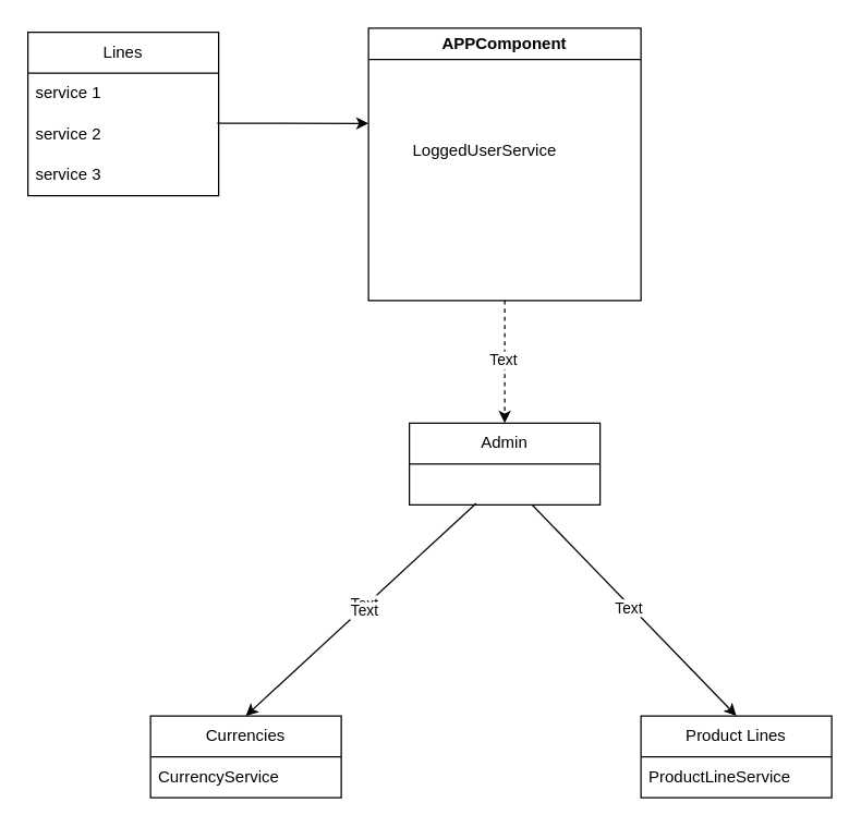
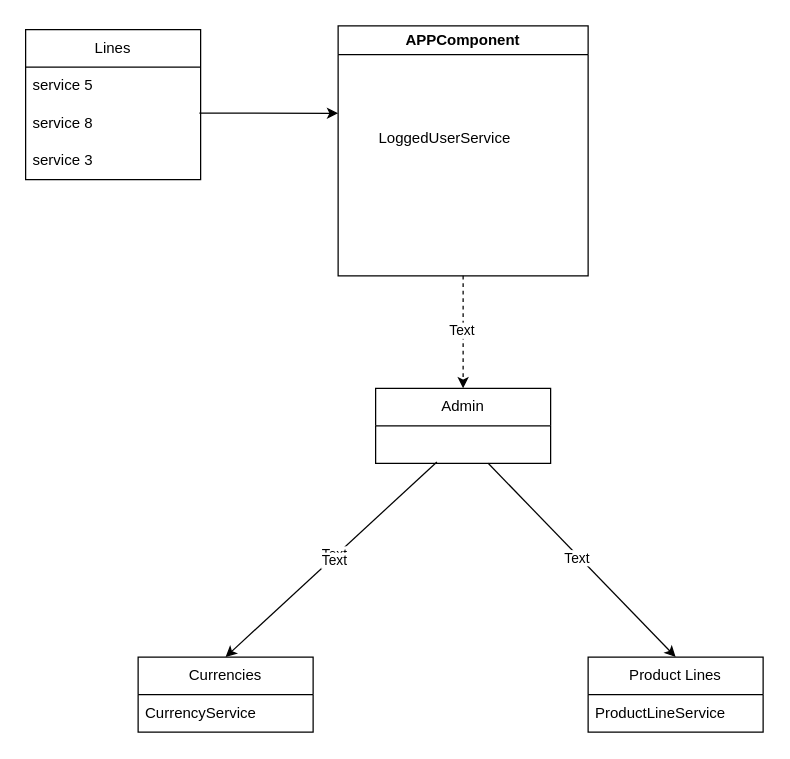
  <mxCell id="0" />
  <mxCell id="1" parent="0" />
  <mxCell id="2" value="APPComponent" style="swimlane;whiteSpace=wrap;html=1;" parent="1" vertex="1"><mxGeometry x="270" y="20" width="200" height="200" as="geometry" /></mxCell>
  <mxCell id="3" value="LoggedUserService" style="text;html=1;align=center;verticalAlign=middle;resizable=0;points=[];autosize=1;strokeColor=none;fillColor=none;" vertex="1" parent="2"><mxGeometry x="20" y="75" width="130" height="30" as="geometry" /></mxCell>
  <mxCell id="4" value="Currencies" style="swimlane;fontStyle=0;childLayout=stackLayout;horizontal=1;startSize=30;horizontalStack=0;resizeParent=1;resizeParentMax=0;resizeLast=0;collapsible=1;marginBottom=0;whiteSpace=wrap;html=1;" parent="1" vertex="1"><mxGeometry x="110" y="525" width="140" height="60" as="geometry" /></mxCell>
  <mxCell id="5" value="CurrencyService" style="text;strokeColor=none;fillColor=none;align=left;verticalAlign=middle;spacingLeft=4;spacingRight=4;overflow=hidden;points=[[0,0.5],[1,0.5]];portConstraint=eastwest;rotatable=0;whiteSpace=wrap;html=1;" parent="4" vertex="1"><mxGeometry y="30" width="140" height="30" as="geometry" /></mxCell>
  <mxCell id="6" value="Admin" style="swimlane;fontStyle=0;childLayout=stackLayout;horizontal=1;startSize=30;horizontalStack=0;resizeParent=1;resizeParentMax=0;resizeLast=0;collapsible=1;marginBottom=0;whiteSpace=wrap;html=1;" parent="1" vertex="1"><mxGeometry x="300" y="310" width="140" height="60" as="geometry" /></mxCell>
  <mxCell id="7" value="Product Lines" style="swimlane;fontStyle=0;childLayout=stackLayout;horizontal=1;startSize=30;horizontalStack=0;resizeParent=1;resizeParentMax=0;resizeLast=0;collapsible=1;marginBottom=0;whiteSpace=wrap;html=1;" parent="1" vertex="1"><mxGeometry x="470" y="525" width="140" height="60" as="geometry" /></mxCell>
  <mxCell id="8" value="ProductLineService" style="text;strokeColor=none;fillColor=none;align=left;verticalAlign=middle;spacingLeft=4;spacingRight=4;overflow=hidden;points=[[0,0.5],[1,0.5]];portConstraint=eastwest;rotatable=0;whiteSpace=wrap;html=1;" parent="7" vertex="1"><mxGeometry y="30" width="140" height="30" as="geometry" /></mxCell>
  <mxCell id="9" value="" style="endArrow=classic;html=1;rounded=0;exitX=0.5;exitY=1;exitDx=0;exitDy=0;entryX=0.5;entryY=0;entryDx=0;entryDy=0;dashed=1;" parent="1" source="2" target="6" edge="1"><mxGeometry width="50" height="50" relative="1" as="geometry"><mxPoint x="350" y="410" as="sourcePoint" /><mxPoint x="400" y="360" as="targetPoint" /></mxGeometry></mxCell>
  <mxCell id="10" value="Text" style="edgeLabel;html=1;align=center;verticalAlign=middle;resizable=0;points=[];" parent="9" vertex="1" connectable="0"><mxGeometry x="-0.044" y="-2" relative="1" as="geometry"><mxPoint as="offset" /></mxGeometry></mxCell>
  <mxCell id="11" value="" style="endArrow=classic;html=1;rounded=0;exitX=0.35;exitY=0.967;exitDx=0;exitDy=0;entryX=0.5;entryY=0;entryDx=0;entryDy=0;exitPerimeter=0;" parent="1" target="4" edge="1"><mxGeometry width="50" height="50" relative="1" as="geometry"><mxPoint x="349" y="369.01" as="sourcePoint" /><mxPoint x="179.5" y="520" as="targetPoint" /></mxGeometry></mxCell>
  <mxCell id="12" value="Text" style="edgeLabel;html=1;align=center;verticalAlign=middle;resizable=0;points=[];" parent="11" vertex="1" connectable="0"><mxGeometry x="-0.044" y="-2" relative="1" as="geometry"><mxPoint as="offset" /></mxGeometry></mxCell>
  <mxCell id="13" value="Text" style="edgeLabel;html=1;align=center;verticalAlign=middle;resizable=0;points=[];" parent="11" vertex="1" connectable="0"><mxGeometry x="-0.02" y="2" relative="1" as="geometry"><mxPoint x="-1" as="offset" /></mxGeometry></mxCell>
  <mxCell id="14" value="" style="endArrow=classic;html=1;rounded=0;entryX=0.5;entryY=0;entryDx=0;entryDy=0;exitX=0.643;exitY=1;exitDx=0;exitDy=0;exitPerimeter=0;" parent="1" target="7" edge="1"><mxGeometry width="50" height="50" relative="1" as="geometry"><mxPoint x="390.02" y="370" as="sourcePoint" /><mxPoint x="190" y="535" as="targetPoint" /></mxGeometry></mxCell>
  <mxCell id="15" value="Text" style="edgeLabel;html=1;align=center;verticalAlign=middle;resizable=0;points=[];" parent="14" vertex="1" connectable="0"><mxGeometry x="-0.044" y="-2" relative="1" as="geometry"><mxPoint as="offset" /></mxGeometry></mxCell>
  <mxCell id="16" value="Lines" style="swimlane;fontStyle=0;childLayout=stackLayout;horizontal=1;startSize=30;horizontalStack=0;resizeParent=1;resizeParentMax=0;resizeLast=0;collapsible=1;marginBottom=0;whiteSpace=wrap;html=1;" vertex="1" parent="1"><mxGeometry x="20" y="23" width="140" height="120" as="geometry" /></mxCell>
- <mxCell id="17" value="service 1" style="text;strokeColor=none;fillColor=none;align=left;verticalAlign=middle;spacingLeft=4;spacingRight=4;overflow=hidden;points=[[0,0.5],[1,0.5]];portConstraint=eastwest;rotatable=0;whiteSpace=wrap;html=1;" vertex="1" parent="16"><mxGeometry y="30" width="140" height="30" as="geometry" /></mxCell>
- <mxCell id="18" value="&lt;div&gt;service 2&lt;/div&gt;" style="text;strokeColor=none;fillColor=none;align=left;verticalAlign=middle;spacingLeft=4;spacingRight=4;overflow=hidden;points=[[0,0.5],[1,0.5]];portConstraint=eastwest;rotatable=0;whiteSpace=wrap;html=1;" vertex="1" parent="16"><mxGeometry y="60" width="140" height="30" as="geometry" /></mxCell>
+ <mxCell id="17" value="service 5" style="text;strokeColor=none;fillColor=none;align=left;verticalAlign=middle;spacingLeft=4;spacingRight=4;overflow=hidden;points=[[0,0.5],[1,0.5]];portConstraint=eastwest;rotatable=0;whiteSpace=wrap;html=1;" vertex="1" parent="16"><mxGeometry y="30" width="140" height="30" as="geometry" /></mxCell>
+ <mxCell id="18" value="&lt;div&gt;service 8&lt;/div&gt;" style="text;strokeColor=none;fillColor=none;align=left;verticalAlign=middle;spacingLeft=4;spacingRight=4;overflow=hidden;points=[[0,0.5],[1,0.5]];portConstraint=eastwest;rotatable=0;whiteSpace=wrap;html=1;" vertex="1" parent="16"><mxGeometry y="60" width="140" height="30" as="geometry" /></mxCell>
  <mxCell id="19" value="service 3" style="text;strokeColor=none;fillColor=none;align=left;verticalAlign=middle;spacingLeft=4;spacingRight=4;overflow=hidden;points=[[0,0.5],[1,0.5]];portConstraint=eastwest;rotatable=0;whiteSpace=wrap;html=1;" vertex="1" parent="16"><mxGeometry y="90" width="140" height="30" as="geometry" /></mxCell>
  <mxCell id="20" value="" style="endArrow=classic;html=1;rounded=0;exitX=0.993;exitY=0.233;exitDx=0;exitDy=0;exitPerimeter=0;" edge="1" parent="1" source="18"><mxGeometry width="50" height="50" relative="1" as="geometry"><mxPoint x="130" y="90" as="sourcePoint" /><mxPoint x="270" y="90" as="targetPoint" /></mxGeometry></mxCell>
